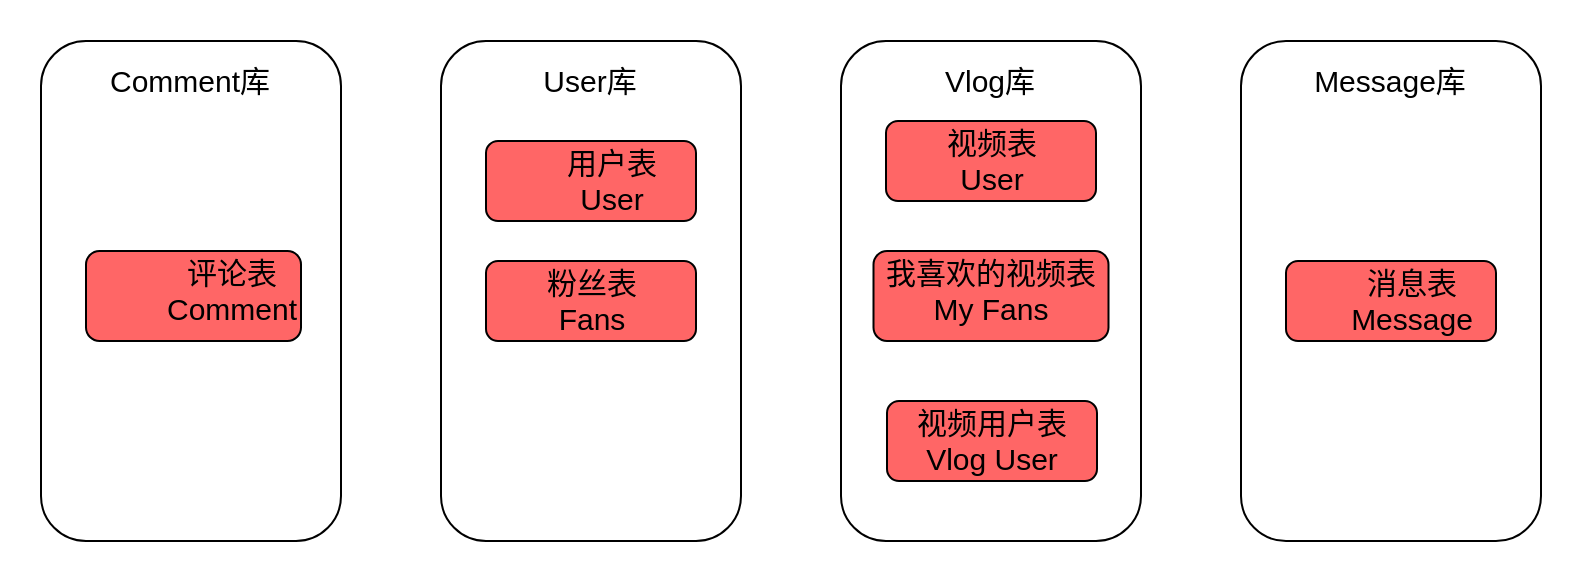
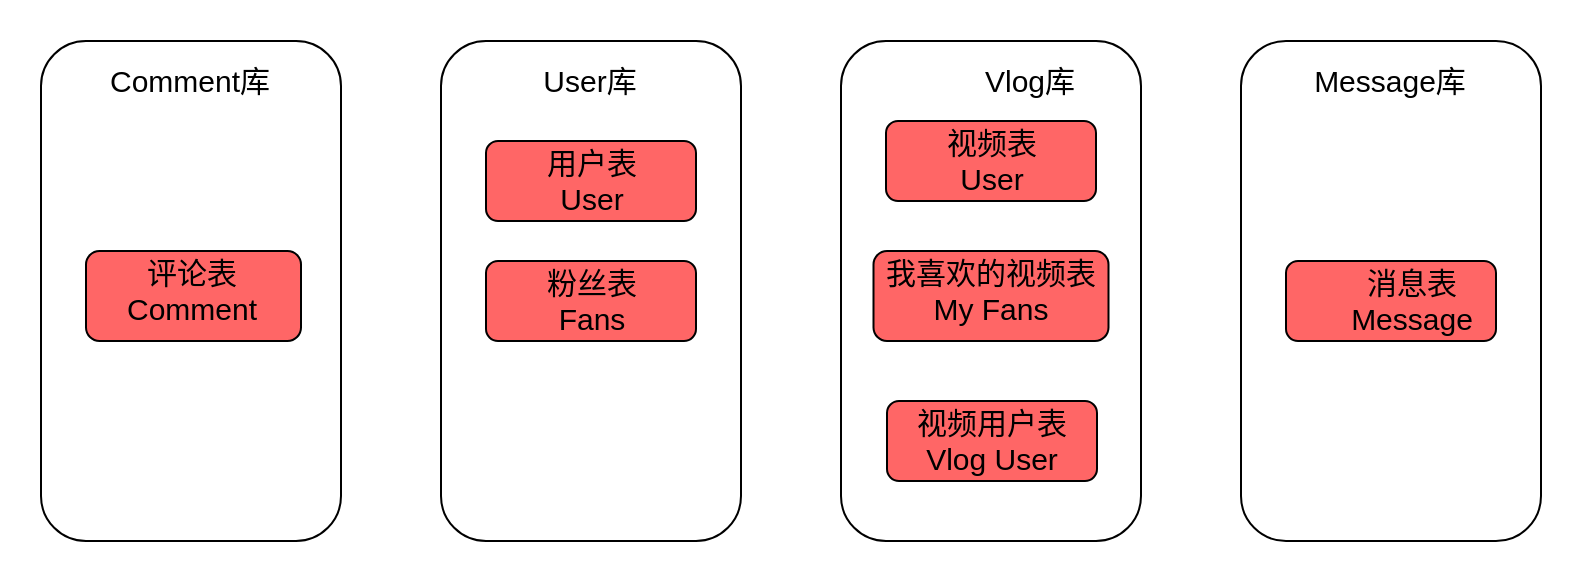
  <mxCell id="0" />
  <mxCell id="1" parent="0" />
  <mxCell id="2" value="" style="rounded=1;whiteSpace=wrap;html=1;" parent="1" vertex="1"><mxGeometry x="20" y="20" width="150" height="250" as="geometry" /></mxCell>
  <mxCell id="3" value="&lt;font color=&quot;#000000&quot; style=&quot;font-size: 15px;&quot;&gt;Comment库&lt;/font&gt;" style="text;html=1;strokeColor=none;fillColor=none;align=center;verticalAlign=middle;whiteSpace=wrap;rounded=0;fontColor=#FFFFFF;fontSize=15;" parent="1" vertex="1"><mxGeometry x="45" y="30" width="100" height="20" as="geometry" /></mxCell>
  <mxCell id="4" value="" style="rounded=1;whiteSpace=wrap;html=1;" parent="1" vertex="1"><mxGeometry x="220" y="20" width="150" height="250" as="geometry" /></mxCell>
  <mxCell id="5" value="&lt;font color=&quot;#000000&quot; style=&quot;font-size: 15px;&quot;&gt;User库&lt;/font&gt;" style="text;html=1;strokeColor=none;fillColor=none;align=center;verticalAlign=middle;whiteSpace=wrap;rounded=0;fontColor=#FFFFFF;fontSize=15;" parent="1" vertex="1"><mxGeometry x="245" y="30" width="100" height="20" as="geometry" /></mxCell>
  <mxCell id="6" value="" style="rounded=1;whiteSpace=wrap;html=1;" parent="1" vertex="1"><mxGeometry x="420" y="20" width="150" height="250" as="geometry" /></mxCell>
- <mxCell id="7" value="&lt;font color=&quot;#000000&quot;&gt;Vlog库&lt;/font&gt;" style="text;html=1;strokeColor=none;fillColor=none;align=center;verticalAlign=middle;whiteSpace=wrap;rounded=0;fontColor=#FFFFFF;fontSize=15;" parent="1" vertex="1"><mxGeometry x="445" y="30" width="100" height="20" as="geometry" /></mxCell>
+ <mxCell id="7" value="&lt;font color=&quot;#000000&quot;&gt;Vlog库&lt;/font&gt;" style="text;html=1;strokeColor=none;fillColor=none;align=center;verticalAlign=middle;whiteSpace=wrap;rounded=0;fontColor=#FFFFFF;fontSize=15;" parent="1" vertex="1"><mxGeometry x="465" y="30" width="100" height="20" as="geometry" /></mxCell>
  <mxCell id="8" value="" style="rounded=1;whiteSpace=wrap;html=1;fontSize=15;fontColor=#000000;fillColor=#FF6666;" parent="1" vertex="1"><mxGeometry x="42.5" y="125" width="107.5" height="45" as="geometry" /></mxCell>
- <mxCell id="9" value="评论表&lt;br&gt;Comment" style="text;html=1;strokeColor=none;fillColor=none;align=center;verticalAlign=middle;whiteSpace=wrap;rounded=0;fontSize=15;fontColor=#000000;" parent="1" vertex="1"><mxGeometry x="85.5" y="130" width="60" height="30" as="geometry" /></mxCell>
+ <mxCell id="9" value="评论表&lt;br&gt;Comment" style="text;html=1;strokeColor=none;fillColor=none;align=center;verticalAlign=middle;whiteSpace=wrap;rounded=0;fontSize=15;fontColor=#000000;" parent="1" vertex="1"><mxGeometry x="65.5" y="130" width="60" height="30" as="geometry" /></mxCell>
  <mxCell id="10" value="" style="rounded=1;whiteSpace=wrap;html=1;fontSize=15;fontColor=#000000;fillColor=#FF6666;" parent="1" vertex="1"><mxGeometry x="242.5" y="70" width="105" height="40" as="geometry" /></mxCell>
- <mxCell id="11" value="用户表&lt;br&gt;User" style="text;html=1;strokeColor=none;fillColor=none;align=center;verticalAlign=middle;whiteSpace=wrap;rounded=0;fontSize=15;fontColor=#000000;" parent="1" vertex="1"><mxGeometry x="275.5" y="75" width="60" height="30" as="geometry" /></mxCell>
+ <mxCell id="11" value="用户表&lt;br&gt;User" style="text;html=1;strokeColor=none;fillColor=none;align=center;verticalAlign=middle;whiteSpace=wrap;rounded=0;fontSize=15;fontColor=#000000;" parent="1" vertex="1"><mxGeometry x="265.5" y="75" width="60" height="30" as="geometry" /></mxCell>
  <mxCell id="12" value="" style="rounded=1;whiteSpace=wrap;html=1;fontSize=15;fontColor=#000000;fillColor=#FF6666;" parent="1" vertex="1"><mxGeometry x="242.5" y="130" width="105" height="40" as="geometry" /></mxCell>
  <mxCell id="13" value="粉丝表&lt;br&gt;Fans" style="text;html=1;strokeColor=none;fillColor=none;align=center;verticalAlign=middle;whiteSpace=wrap;rounded=0;fontSize=15;fontColor=#000000;" parent="1" vertex="1"><mxGeometry x="265.5" y="135" width="60" height="30" as="geometry" /></mxCell>
  <mxCell id="14" value="" style="rounded=1;whiteSpace=wrap;html=1;fontSize=15;fontColor=#000000;fillColor=#FF6666;" parent="1" vertex="1"><mxGeometry x="442.5" y="60" width="105" height="40" as="geometry" /></mxCell>
  <mxCell id="15" value="视频表&lt;br&gt;User" style="text;html=1;strokeColor=none;fillColor=none;align=center;verticalAlign=middle;whiteSpace=wrap;rounded=0;fontSize=15;fontColor=#000000;" parent="1" vertex="1"><mxGeometry x="465.5" y="65" width="60" height="30" as="geometry" /></mxCell>
  <mxCell id="16" value="" style="rounded=1;whiteSpace=wrap;html=1;fontSize=15;fontColor=#000000;fillColor=#FF6666;" parent="1" vertex="1"><mxGeometry x="436.25" y="125" width="117.5" height="45" as="geometry" /></mxCell>
  <mxCell id="17" value="我喜欢的视频表&lt;br&gt;My Fans" style="text;html=1;strokeColor=none;fillColor=none;align=center;verticalAlign=middle;whiteSpace=wrap;rounded=0;fontSize=15;fontColor=#000000;" parent="1" vertex="1"><mxGeometry x="432.75" y="140" width="124.5" height="10" as="geometry" /></mxCell>
  <mxCell id="18" value="" style="rounded=1;whiteSpace=wrap;html=1;fontSize=15;fontColor=#000000;fillColor=#FF6666;" parent="1" vertex="1"><mxGeometry x="443" y="200" width="105" height="40" as="geometry" /></mxCell>
  <mxCell id="19" value="视频用户表&lt;br&gt;Vlog User" style="text;html=1;strokeColor=none;fillColor=none;align=center;verticalAlign=middle;whiteSpace=wrap;rounded=0;fontSize=15;fontColor=#000000;" parent="1" vertex="1"><mxGeometry x="443.5" y="205" width="104" height="30" as="geometry" /></mxCell>
  <mxCell id="20" value="" style="rounded=1;whiteSpace=wrap;html=1;" vertex="1" parent="1"><mxGeometry x="620" y="20" width="150" height="250" as="geometry" /></mxCell>
  <mxCell id="21" value="&lt;font color=&quot;#000000&quot; style=&quot;font-size: 15px;&quot;&gt;Message库&lt;/font&gt;" style="text;html=1;strokeColor=none;fillColor=none;align=center;verticalAlign=middle;whiteSpace=wrap;rounded=0;fontColor=#FFFFFF;fontSize=15;" vertex="1" parent="1"><mxGeometry x="645" y="30" width="100" height="20" as="geometry" /></mxCell>
  <mxCell id="22" value="" style="rounded=1;whiteSpace=wrap;html=1;fontSize=15;fontColor=#000000;fillColor=#FF6666;" vertex="1" parent="1"><mxGeometry x="642.5" y="130" width="105" height="40" as="geometry" /></mxCell>
  <mxCell id="23" value="消息表&lt;br&gt;Message" style="text;html=1;strokeColor=none;fillColor=none;align=center;verticalAlign=middle;whiteSpace=wrap;rounded=0;fontSize=15;fontColor=#000000;" vertex="1" parent="1"><mxGeometry x="675.5" y="135" width="60" height="30" as="geometry" /></mxCell>
